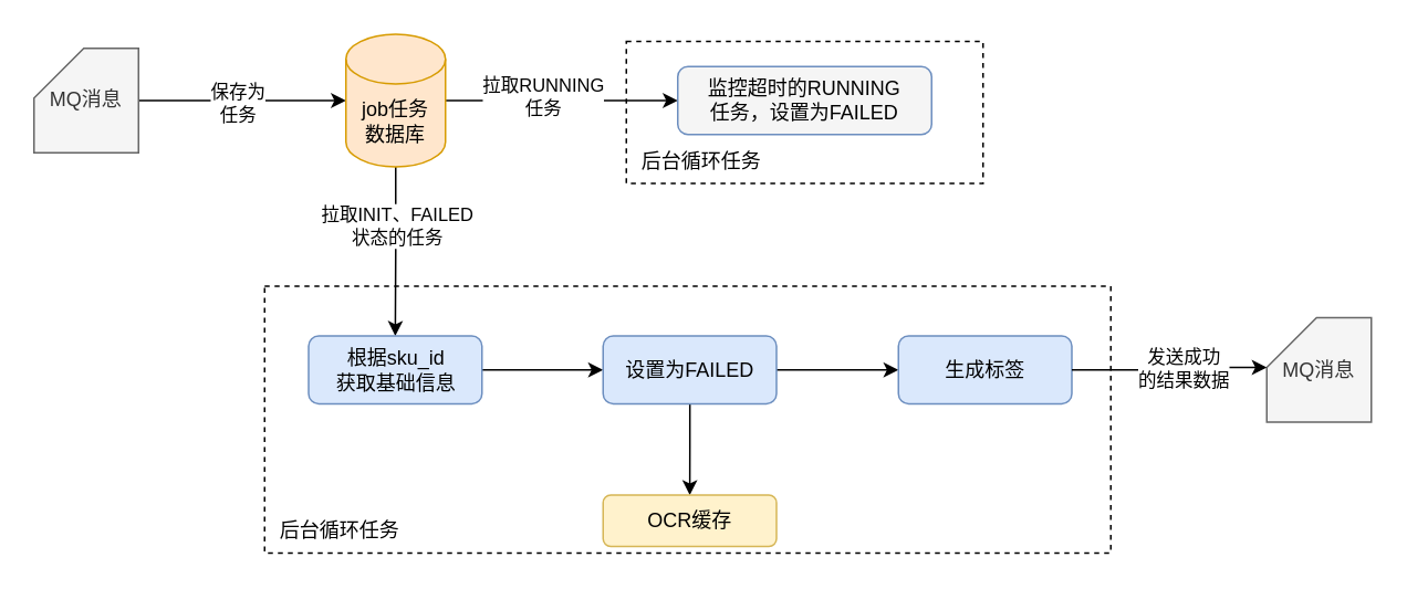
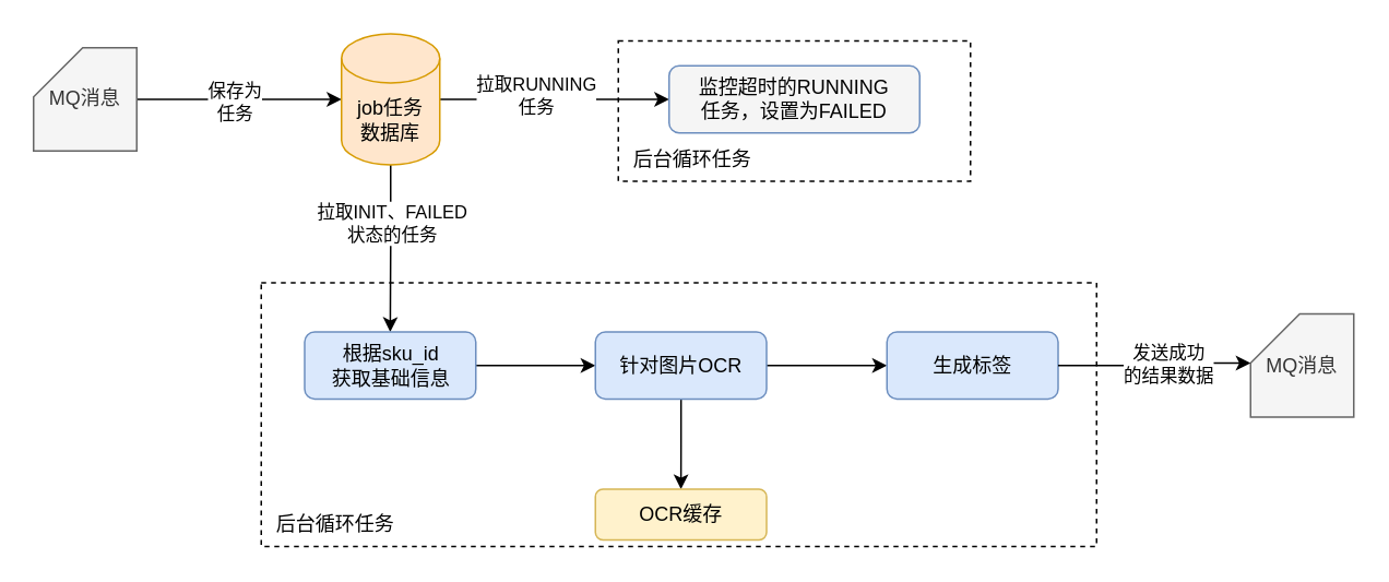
  <mxCell id="0" />
  <mxCell id="1" parent="0" />
  <mxCell id="2" value="" style="rounded=0;whiteSpace=wrap;html=1;dashed=1;" vertex="1" parent="1"><mxGeometry x="377" y="24.25" width="215" height="85.75" as="geometry" /></mxCell>
  <mxCell id="3" value="" style="rounded=0;whiteSpace=wrap;html=1;dashed=1;" vertex="1" parent="1"><mxGeometry x="159" y="172" width="510" height="161" as="geometry" /></mxCell>
  <mxCell id="4" style="edgeStyle=orthogonalEdgeStyle;rounded=0;orthogonalLoop=1;jettySize=auto;html=1;" edge="1" parent="1" source="6" target="11"><mxGeometry relative="1" as="geometry" /></mxCell>
  <mxCell id="5" value="保存为&lt;br&gt;任务" style="edgeLabel;html=1;align=center;verticalAlign=middle;resizable=0;points=[];" vertex="1" connectable="0" parent="4"><mxGeometry x="-0.056" relative="1" as="geometry"><mxPoint y="1" as="offset" /></mxGeometry></mxCell>
  <mxCell id="6" value="MQ消息" style="shape=card;whiteSpace=wrap;html=1;fillColor=#f5f5f5;fontColor=#333333;strokeColor=#666666;" vertex="1" parent="1"><mxGeometry x="20" y="28.5" width="63" height="63" as="geometry" /></mxCell>
  <mxCell id="7" style="edgeStyle=orthogonalEdgeStyle;rounded=0;orthogonalLoop=1;jettySize=auto;html=1;entryX=0.5;entryY=0;entryDx=0;entryDy=0;" edge="1" parent="1" source="11" target="13"><mxGeometry relative="1" as="geometry" /></mxCell>
  <mxCell id="8" value="拉取INIT、FAILED&lt;div&gt;状态的任务&lt;/div&gt;" style="edgeLabel;html=1;align=center;verticalAlign=middle;resizable=0;points=[];" vertex="1" connectable="0" parent="7"><mxGeometry x="-0.315" relative="1" as="geometry"><mxPoint as="offset" /></mxGeometry></mxCell>
  <mxCell id="9" style="edgeStyle=orthogonalEdgeStyle;rounded=0;orthogonalLoop=1;jettySize=auto;html=1;entryX=0;entryY=0.5;entryDx=0;entryDy=0;" edge="1" parent="1" source="11" target="19"><mxGeometry relative="1" as="geometry" /></mxCell>
  <mxCell id="10" value="拉取RUNNING&lt;div&gt;任务&lt;/div&gt;" style="edgeLabel;html=1;align=center;verticalAlign=middle;resizable=0;points=[];" vertex="1" connectable="0" parent="9"><mxGeometry x="-0.443" y="1" relative="1" as="geometry"><mxPoint x="19" y="-2" as="offset" /></mxGeometry></mxCell>
  <mxCell id="11" value="job任务&lt;br&gt;数据库" style="shape=cylinder3;whiteSpace=wrap;html=1;boundedLbl=1;backgroundOutline=1;size=15;fillColor=#ffe6cc;strokeColor=#d79b00;" vertex="1" parent="1"><mxGeometry x="208" y="20" width="60" height="80" as="geometry" /></mxCell>
  <mxCell id="12" style="edgeStyle=orthogonalEdgeStyle;rounded=0;orthogonalLoop=1;jettySize=auto;html=1;entryX=0;entryY=0.5;entryDx=0;entryDy=0;" edge="1" parent="1" source="13" target="16"><mxGeometry relative="1" as="geometry" /></mxCell>
  <mxCell id="13" value="根据sku_id&lt;br&gt;获取基础信息" style="rounded=1;whiteSpace=wrap;html=1;fillColor=#dae8fc;strokeColor=#6c8ebf;" vertex="1" parent="1"><mxGeometry x="185.5" y="202" width="104.5" height="41" as="geometry" /></mxCell>
  <mxCell id="14" style="edgeStyle=orthogonalEdgeStyle;rounded=0;orthogonalLoop=1;jettySize=auto;html=1;entryX=0;entryY=0.5;entryDx=0;entryDy=0;" edge="1" parent="1" source="16" target="17"><mxGeometry relative="1" as="geometry" /></mxCell>
  <mxCell id="15" style="edgeStyle=orthogonalEdgeStyle;rounded=0;orthogonalLoop=1;jettySize=auto;html=1;entryX=0.5;entryY=0;entryDx=0;entryDy=0;" edge="1" parent="1" source="16" target="18"><mxGeometry relative="1" as="geometry" /></mxCell>
- <mxCell id="16" value="设置为FAILED" style="rounded=1;whiteSpace=wrap;html=1;fillColor=#dae8fc;strokeColor=#6c8ebf;" vertex="1" parent="1"><mxGeometry x="363" y="202" width="104.5" height="41" as="geometry" /></mxCell>
+ <mxCell id="16" value="针对图片OCR" style="rounded=1;whiteSpace=wrap;html=1;fillColor=#dae8fc;strokeColor=#6c8ebf;" vertex="1" parent="1"><mxGeometry x="363" y="202" width="104.5" height="41" as="geometry" /></mxCell>
  <mxCell id="17" value="生成标签" style="rounded=1;whiteSpace=wrap;html=1;fillColor=#dae8fc;strokeColor=#6c8ebf;" vertex="1" parent="1"><mxGeometry x="541" y="202" width="104.5" height="41" as="geometry" /></mxCell>
  <mxCell id="18" value="OCR缓存" style="rounded=1;whiteSpace=wrap;html=1;fillColor=#fff2cc;strokeColor=#d6b656;" vertex="1" parent="1"><mxGeometry x="363" y="298" width="104.5" height="31" as="geometry" /></mxCell>
  <mxCell id="19" value="监控超时的RUNNING&lt;br&gt;任务，设置为FAILED" style="rounded=1;whiteSpace=wrap;html=1;fillColor=#f5f5f5;strokeColor=#6c8ebf;" vertex="1" parent="1"><mxGeometry x="408" y="39.5" width="153" height="41" as="geometry" /></mxCell>
  <mxCell id="20" value="后台循环任务" style="text;html=1;align=center;verticalAlign=middle;resizable=0;points=[];autosize=1;strokeColor=none;fillColor=none;" vertex="1" parent="1"><mxGeometry x="159" y="307" width="90" height="26" as="geometry" /></mxCell>
  <mxCell id="21" value="后台循环任务" style="text;html=1;align=center;verticalAlign=middle;resizable=0;points=[];autosize=1;strokeColor=none;fillColor=none;" vertex="1" parent="1"><mxGeometry x="377" y="84" width="90" height="26" as="geometry" /></mxCell>
  <mxCell id="22" value="MQ消息" style="shape=card;whiteSpace=wrap;html=1;fillColor=#f5f5f5;fontColor=#333333;strokeColor=#666666;" vertex="1" parent="1"><mxGeometry x="763" y="191" width="63" height="63" as="geometry" /></mxCell>
  <mxCell id="23" style="edgeStyle=orthogonalEdgeStyle;rounded=0;orthogonalLoop=1;jettySize=auto;html=1;entryX=0;entryY=0;entryDx=0;entryDy=30;entryPerimeter=0;" edge="1" parent="1" source="17" target="22"><mxGeometry relative="1" as="geometry" /></mxCell>
  <mxCell id="24" value="发送成功&lt;div&gt;的结果数据&lt;/div&gt;" style="edgeLabel;html=1;align=center;verticalAlign=middle;resizable=0;points=[];" vertex="1" connectable="0" parent="23"><mxGeometry x="0.039" relative="1" as="geometry"><mxPoint x="6" as="offset" /></mxGeometry></mxCell>
